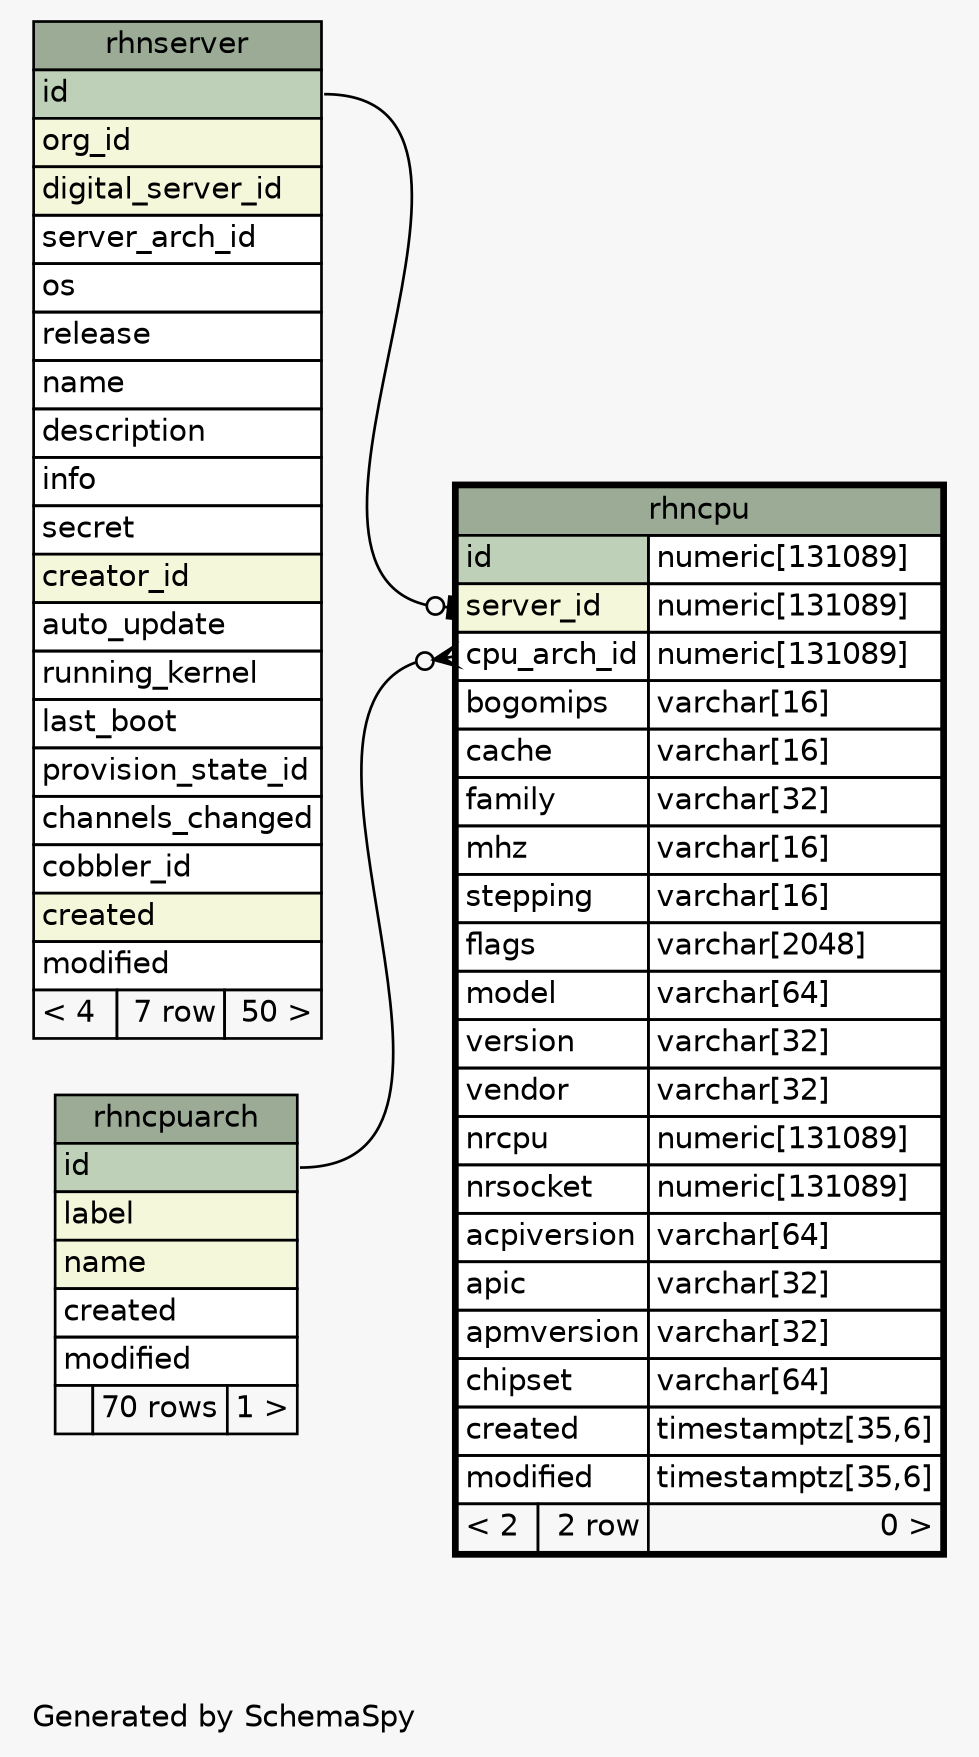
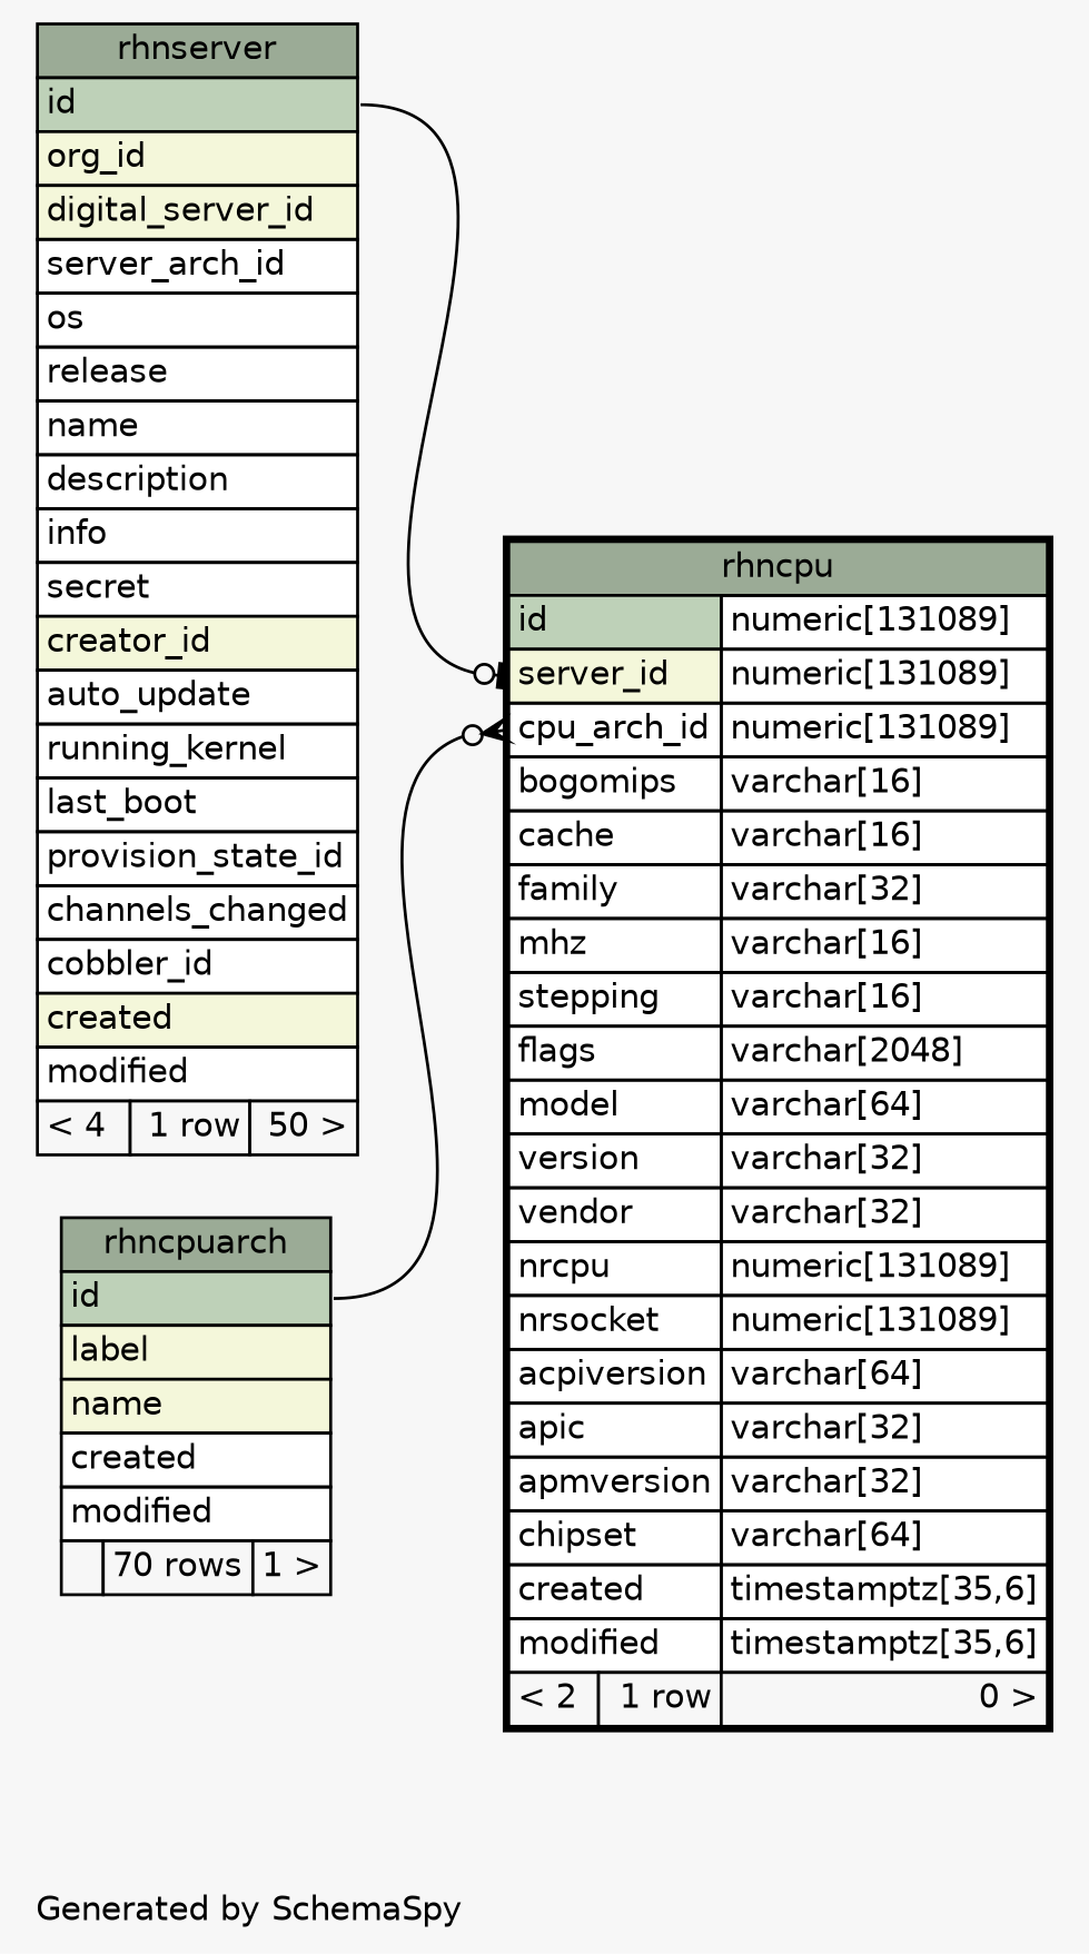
  digraph {
    bgcolor="#f7f7f7"
    fontname=Helvetica
    fontsize=11
    label="\nGenerated by SchemaSpy"
    labeljust=l
    nodesep=0.18
    rankdir=RL
    ranksep=0.46
    node [fontname=Helvetica fontsize=11 shape=plaintext]
    edge [arrowhead=none arrowsize=0.8 dir=back headport="id:e"]
-   n1 [label=<     <TABLE BORDER="2" CELLBORDER="1" CELLSPACING="0" BGCOLOR="#ffffff">       <TR><TD COLSPAN="3" BGCOLOR="#9bab96" ALIGN="CENTER">rhncpu</TD></TR>       <TR><TD PORT="id" COLSPAN="2" BGCOLOR="#bed1b8" ALIGN="LEFT">id</TD><TD PORT="id.type" ALIGN="LEFT">numeric[131089]</TD></TR>       <TR><TD PORT="server_id" COLSPAN="2" BGCOLOR="#f4f7da" ALIGN="LEFT">server_id</TD><TD PORT="server_id.type" ALIGN="LEFT">numeric[131089]</TD></TR>       <TR><TD PORT="cpu_arch_id" COLSPAN="2" ALIGN="LEFT">cpu_arch_id</TD><TD PORT="cpu_arch_id.type" ALIGN="LEFT">numeric[131089]</TD></TR>       <TR><TD PORT="bogomips" COLSPAN="2" ALIGN="LEFT">bogomips</TD><TD PORT="bogomips.type" ALIGN="LEFT">varchar[16]</TD></TR>       <TR><TD PORT="cache" COLSPAN="2" ALIGN="LEFT">cache</TD><TD PORT="cache.type" ALIGN="LEFT">varchar[16]</TD></TR>       <TR><TD PORT="family" COLSPAN="2" ALIGN="LEFT">family</TD><TD PORT="family.type" ALIGN="LEFT">varchar[32]</TD></TR>       <TR><TD PORT="mhz" COLSPAN="2" ALIGN="LEFT">mhz</TD><TD PORT="mhz.type" ALIGN="LEFT">varchar[16]</TD></TR>       <TR><TD PORT="stepping" COLSPAN="2" ALIGN="LEFT">stepping</TD><TD PORT="stepping.type" ALIGN="LEFT">varchar[16]</TD></TR>       <TR><TD PORT="flags" COLSPAN="2" ALIGN="LEFT">flags</TD><TD PORT="flags.type" ALIGN="LEFT">varchar[2048]</TD></TR>       <TR><TD PORT="model" COLSPAN="2" ALIGN="LEFT">model</TD><TD PORT="model.type" ALIGN="LEFT">varchar[64]</TD></TR>       <TR><TD PORT="version" COLSPAN="2" ALIGN="LEFT">version</TD><TD PORT="version.type" ALIGN="LEFT">varchar[32]</TD></TR>       <TR><TD PORT="vendor" COLSPAN="2" ALIGN="LEFT">vendor</TD><TD PORT="vendor.type" ALIGN="LEFT">varchar[32]</TD></TR>       <TR><TD PORT="nrcpu" COLSPAN="2" ALIGN="LEFT">nrcpu</TD><TD PORT="nrcpu.type" ALIGN="LEFT">numeric[131089]</TD></TR>       <TR><TD PORT="nrsocket" COLSPAN="2" ALIGN="LEFT">nrsocket</TD><TD PORT="nrsocket.type" ALIGN="LEFT">numeric[131089]</TD></TR>       <TR><TD PORT="acpiversion" COLSPAN="2" ALIGN="LEFT">acpiversion</TD><TD PORT="acpiversion.type" ALIGN="LEFT">varchar[64]</TD></TR>       <TR><TD PORT="apic" COLSPAN="2" ALIGN="LEFT">apic</TD><TD PORT="apic.type" ALIGN="LEFT">varchar[32]</TD></TR>       <TR><TD PORT="apmversion" COLSPAN="2" ALIGN="LEFT">apmversion</TD><TD PORT="apmversion.type" ALIGN="LEFT">varchar[32]</TD></TR>       <TR><TD PORT="chipset" COLSPAN="2" ALIGN="LEFT">chipset</TD><TD PORT="chipset.type" ALIGN="LEFT">varchar[64]</TD></TR>       <TR><TD PORT="created" COLSPAN="2" ALIGN="LEFT">created</TD><TD PORT="created.type" ALIGN="LEFT">timestamptz[35,6]</TD></TR>       <TR><TD PORT="modified" COLSPAN="2" ALIGN="LEFT">modified</TD><TD PORT="modified.type" ALIGN="LEFT">timestamptz[35,6]</TD></TR>       <TR><TD ALIGN="LEFT" BGCOLOR="#f7f7f7">&lt; 2</TD><TD ALIGN="RIGHT" BGCOLOR="#f7f7f7">2 row</TD><TD ALIGN="RIGHT" BGCOLOR="#f7f7f7">0 &gt;</TD></TR>     </TABLE>>]
+   n1 [label=<     <TABLE BORDER="2" CELLBORDER="1" CELLSPACING="0" BGCOLOR="#ffffff">       <TR><TD COLSPAN="3" BGCOLOR="#9bab96" ALIGN="CENTER">rhncpu</TD></TR>       <TR><TD PORT="id" COLSPAN="2" BGCOLOR="#bed1b8" ALIGN="LEFT">id</TD><TD PORT="id.type" ALIGN="LEFT">numeric[131089]</TD></TR>       <TR><TD PORT="server_id" COLSPAN="2" BGCOLOR="#f4f7da" ALIGN="LEFT">server_id</TD><TD PORT="server_id.type" ALIGN="LEFT">numeric[131089]</TD></TR>       <TR><TD PORT="cpu_arch_id" COLSPAN="2" ALIGN="LEFT">cpu_arch_id</TD><TD PORT="cpu_arch_id.type" ALIGN="LEFT">numeric[131089]</TD></TR>       <TR><TD PORT="bogomips" COLSPAN="2" ALIGN="LEFT">bogomips</TD><TD PORT="bogomips.type" ALIGN="LEFT">varchar[16]</TD></TR>       <TR><TD PORT="cache" COLSPAN="2" ALIGN="LEFT">cache</TD><TD PORT="cache.type" ALIGN="LEFT">varchar[16]</TD></TR>       <TR><TD PORT="family" COLSPAN="2" ALIGN="LEFT">family</TD><TD PORT="family.type" ALIGN="LEFT">varchar[32]</TD></TR>       <TR><TD PORT="mhz" COLSPAN="2" ALIGN="LEFT">mhz</TD><TD PORT="mhz.type" ALIGN="LEFT">varchar[16]</TD></TR>       <TR><TD PORT="stepping" COLSPAN="2" ALIGN="LEFT">stepping</TD><TD PORT="stepping.type" ALIGN="LEFT">varchar[16]</TD></TR>       <TR><TD PORT="flags" COLSPAN="2" ALIGN="LEFT">flags</TD><TD PORT="flags.type" ALIGN="LEFT">varchar[2048]</TD></TR>       <TR><TD PORT="model" COLSPAN="2" ALIGN="LEFT">model</TD><TD PORT="model.type" ALIGN="LEFT">varchar[64]</TD></TR>       <TR><TD PORT="version" COLSPAN="2" ALIGN="LEFT">version</TD><TD PORT="version.type" ALIGN="LEFT">varchar[32]</TD></TR>       <TR><TD PORT="vendor" COLSPAN="2" ALIGN="LEFT">vendor</TD><TD PORT="vendor.type" ALIGN="LEFT">varchar[32]</TD></TR>       <TR><TD PORT="nrcpu" COLSPAN="2" ALIGN="LEFT">nrcpu</TD><TD PORT="nrcpu.type" ALIGN="LEFT">numeric[131089]</TD></TR>       <TR><TD PORT="nrsocket" COLSPAN="2" ALIGN="LEFT">nrsocket</TD><TD PORT="nrsocket.type" ALIGN="LEFT">numeric[131089]</TD></TR>       <TR><TD PORT="acpiversion" COLSPAN="2" ALIGN="LEFT">acpiversion</TD><TD PORT="acpiversion.type" ALIGN="LEFT">varchar[64]</TD></TR>       <TR><TD PORT="apic" COLSPAN="2" ALIGN="LEFT">apic</TD><TD PORT="apic.type" ALIGN="LEFT">varchar[32]</TD></TR>       <TR><TD PORT="apmversion" COLSPAN="2" ALIGN="LEFT">apmversion</TD><TD PORT="apmversion.type" ALIGN="LEFT">varchar[32]</TD></TR>       <TR><TD PORT="chipset" COLSPAN="2" ALIGN="LEFT">chipset</TD><TD PORT="chipset.type" ALIGN="LEFT">varchar[64]</TD></TR>       <TR><TD PORT="created" COLSPAN="2" ALIGN="LEFT">created</TD><TD PORT="created.type" ALIGN="LEFT">timestamptz[35,6]</TD></TR>       <TR><TD PORT="modified" COLSPAN="2" ALIGN="LEFT">modified</TD><TD PORT="modified.type" ALIGN="LEFT">timestamptz[35,6]</TD></TR>       <TR><TD ALIGN="LEFT" BGCOLOR="#f7f7f7">&lt; 2</TD><TD ALIGN="RIGHT" BGCOLOR="#f7f7f7">1 row</TD><TD ALIGN="RIGHT" BGCOLOR="#f7f7f7">0 &gt;</TD></TR>     </TABLE>>]
    n2 [label=<     <TABLE BORDER="0" CELLBORDER="1" CELLSPACING="0" BGCOLOR="#ffffff">       <TR><TD COLSPAN="3" BGCOLOR="#9bab96" ALIGN="CENTER">rhncpuarch</TD></TR>       <TR><TD PORT="id" COLSPAN="3" BGCOLOR="#bed1b8" ALIGN="LEFT">id</TD></TR>       <TR><TD PORT="label" COLSPAN="3" BGCOLOR="#f4f7da" ALIGN="LEFT">label</TD></TR>       <TR><TD PORT="name" COLSPAN="3" BGCOLOR="#f4f7da" ALIGN="LEFT">name</TD></TR>       <TR><TD PORT="created" COLSPAN="3" ALIGN="LEFT">created</TD></TR>       <TR><TD PORT="modified" COLSPAN="3" ALIGN="LEFT">modified</TD></TR>       <TR><TD ALIGN="LEFT" BGCOLOR="#f7f7f7">  </TD><TD ALIGN="RIGHT" BGCOLOR="#f7f7f7">70 rows</TD><TD ALIGN="RIGHT" BGCOLOR="#f7f7f7">1 &gt;</TD></TR>     </TABLE>>]
-   n3 [label=<     <TABLE BORDER="0" CELLBORDER="1" CELLSPACING="0" BGCOLOR="#ffffff">       <TR><TD COLSPAN="3" BGCOLOR="#9bab96" ALIGN="CENTER">rhnserver</TD></TR>       <TR><TD PORT="id" COLSPAN="3" BGCOLOR="#bed1b8" ALIGN="LEFT">id</TD></TR>       <TR><TD PORT="org_id" COLSPAN="3" BGCOLOR="#f4f7da" ALIGN="LEFT">org_id</TD></TR>       <TR><TD PORT="digital_server_id" COLSPAN="3" BGCOLOR="#f4f7da" ALIGN="LEFT">digital_server_id</TD></TR>       <TR><TD PORT="server_arch_id" COLSPAN="3" ALIGN="LEFT">server_arch_id</TD></TR>       <TR><TD PORT="os" COLSPAN="3" ALIGN="LEFT">os</TD></TR>       <TR><TD PORT="release" COLSPAN="3" ALIGN="LEFT">release</TD></TR>       <TR><TD PORT="name" COLSPAN="3" ALIGN="LEFT">name</TD></TR>       <TR><TD PORT="description" COLSPAN="3" ALIGN="LEFT">description</TD></TR>       <TR><TD PORT="info" COLSPAN="3" ALIGN="LEFT">info</TD></TR>       <TR><TD PORT="secret" COLSPAN="3" ALIGN="LEFT">secret</TD></TR>       <TR><TD PORT="creator_id" COLSPAN="3" BGCOLOR="#f4f7da" ALIGN="LEFT">creator_id</TD></TR>       <TR><TD PORT="auto_update" COLSPAN="3" ALIGN="LEFT">auto_update</TD></TR>       <TR><TD PORT="running_kernel" COLSPAN="3" ALIGN="LEFT">running_kernel</TD></TR>       <TR><TD PORT="last_boot" COLSPAN="3" ALIGN="LEFT">last_boot</TD></TR>       <TR><TD PORT="provision_state_id" COLSPAN="3" ALIGN="LEFT">provision_state_id</TD></TR>       <TR><TD PORT="channels_changed" COLSPAN="3" ALIGN="LEFT">channels_changed</TD></TR>       <TR><TD PORT="cobbler_id" COLSPAN="3" ALIGN="LEFT">cobbler_id</TD></TR>       <TR><TD PORT="created" COLSPAN="3" BGCOLOR="#f4f7da" ALIGN="LEFT">created</TD></TR>       <TR><TD PORT="modified" COLSPAN="3" ALIGN="LEFT">modified</TD></TR>       <TR><TD ALIGN="LEFT" BGCOLOR="#f7f7f7">&lt; 4</TD><TD ALIGN="RIGHT" BGCOLOR="#f7f7f7">7 row</TD><TD ALIGN="RIGHT" BGCOLOR="#f7f7f7">50 &gt;</TD></TR>     </TABLE>>]
+   n3 [label=<     <TABLE BORDER="0" CELLBORDER="1" CELLSPACING="0" BGCOLOR="#ffffff">       <TR><TD COLSPAN="3" BGCOLOR="#9bab96" ALIGN="CENTER">rhnserver</TD></TR>       <TR><TD PORT="id" COLSPAN="3" BGCOLOR="#bed1b8" ALIGN="LEFT">id</TD></TR>       <TR><TD PORT="org_id" COLSPAN="3" BGCOLOR="#f4f7da" ALIGN="LEFT">org_id</TD></TR>       <TR><TD PORT="digital_server_id" COLSPAN="3" BGCOLOR="#f4f7da" ALIGN="LEFT">digital_server_id</TD></TR>       <TR><TD PORT="server_arch_id" COLSPAN="3" ALIGN="LEFT">server_arch_id</TD></TR>       <TR><TD PORT="os" COLSPAN="3" ALIGN="LEFT">os</TD></TR>       <TR><TD PORT="release" COLSPAN="3" ALIGN="LEFT">release</TD></TR>       <TR><TD PORT="name" COLSPAN="3" ALIGN="LEFT">name</TD></TR>       <TR><TD PORT="description" COLSPAN="3" ALIGN="LEFT">description</TD></TR>       <TR><TD PORT="info" COLSPAN="3" ALIGN="LEFT">info</TD></TR>       <TR><TD PORT="secret" COLSPAN="3" ALIGN="LEFT">secret</TD></TR>       <TR><TD PORT="creator_id" COLSPAN="3" BGCOLOR="#f4f7da" ALIGN="LEFT">creator_id</TD></TR>       <TR><TD PORT="auto_update" COLSPAN="3" ALIGN="LEFT">auto_update</TD></TR>       <TR><TD PORT="running_kernel" COLSPAN="3" ALIGN="LEFT">running_kernel</TD></TR>       <TR><TD PORT="last_boot" COLSPAN="3" ALIGN="LEFT">last_boot</TD></TR>       <TR><TD PORT="provision_state_id" COLSPAN="3" ALIGN="LEFT">provision_state_id</TD></TR>       <TR><TD PORT="channels_changed" COLSPAN="3" ALIGN="LEFT">channels_changed</TD></TR>       <TR><TD PORT="cobbler_id" COLSPAN="3" ALIGN="LEFT">cobbler_id</TD></TR>       <TR><TD PORT="created" COLSPAN="3" BGCOLOR="#f4f7da" ALIGN="LEFT">created</TD></TR>       <TR><TD PORT="modified" COLSPAN="3" ALIGN="LEFT">modified</TD></TR>       <TR><TD ALIGN="LEFT" BGCOLOR="#f7f7f7">&lt; 4</TD><TD ALIGN="RIGHT" BGCOLOR="#f7f7f7">1 row</TD><TD ALIGN="RIGHT" BGCOLOR="#f7f7f7">50 &gt;</TD></TR>     </TABLE>>]
    n1 -> n2 [arrowtail=crowodot tailport="cpu_arch_id:w"]
    n1 -> n3 [arrowtail=teeodot tailport="server_id:w"]
  }
